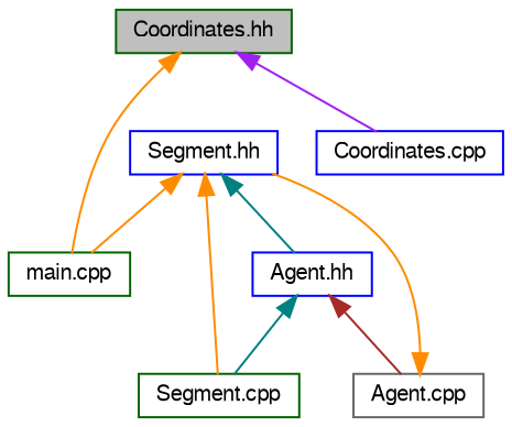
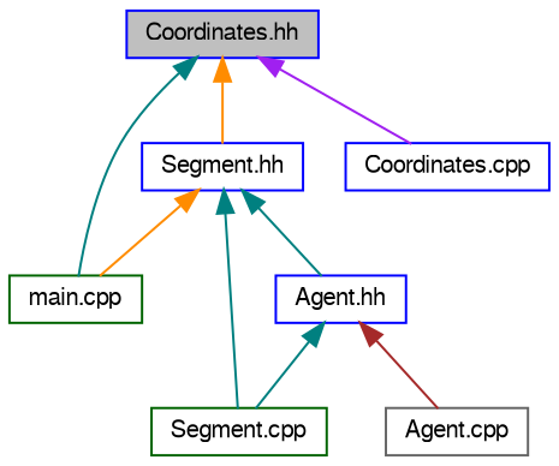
  digraph {
    node [color=blue fillcolor=white fontname=FreeSans fontsize=10 shape=record style=filled]
    edge [color=teal dir=back fontname=FreeSans fontsize=10 labelfontname=FreeSans labelfontsize=10 style=solid]
-   n1 [color=darkgreen fillcolor=grey75 fontcolor=black height=0.2 label="Coordinates.hh" width=0.4]
+   n1 [fillcolor=grey75 fontcolor=black height=0.2 label="Coordinates.hh" width=0.4]
    n2 [height=0.2 label="Segment.hh" width=0.4]
    n3 [color=darkgreen height=0.2 label="main.cpp" width=0.4]
    n4 [height=0.2 label="Coordinates.cpp" width=0.4]
    n5 [height=0.2 label="Agent.hh" width=0.4]
    n6 [color=darkgreen height=0.2 label="Segment.cpp" width=0.4]
    n7 [color=gray40 height=0.2 label="Agent.cpp" width=0.4]
-   n7 -> n2 [color=darkorange]
-   n1 -> n3 [color=darkorange]
+   n1 -> n2 [color=darkorange]
+   n1 -> n3
    n1 -> n4 [color=purple]
    n2 -> n3 [color=darkorange]
    n2 -> n5
-   n2 -> n6 [color=darkorange]
+   n2 -> n6
    n5 -> n6
    n5 -> n7 [color=brown]
  }
